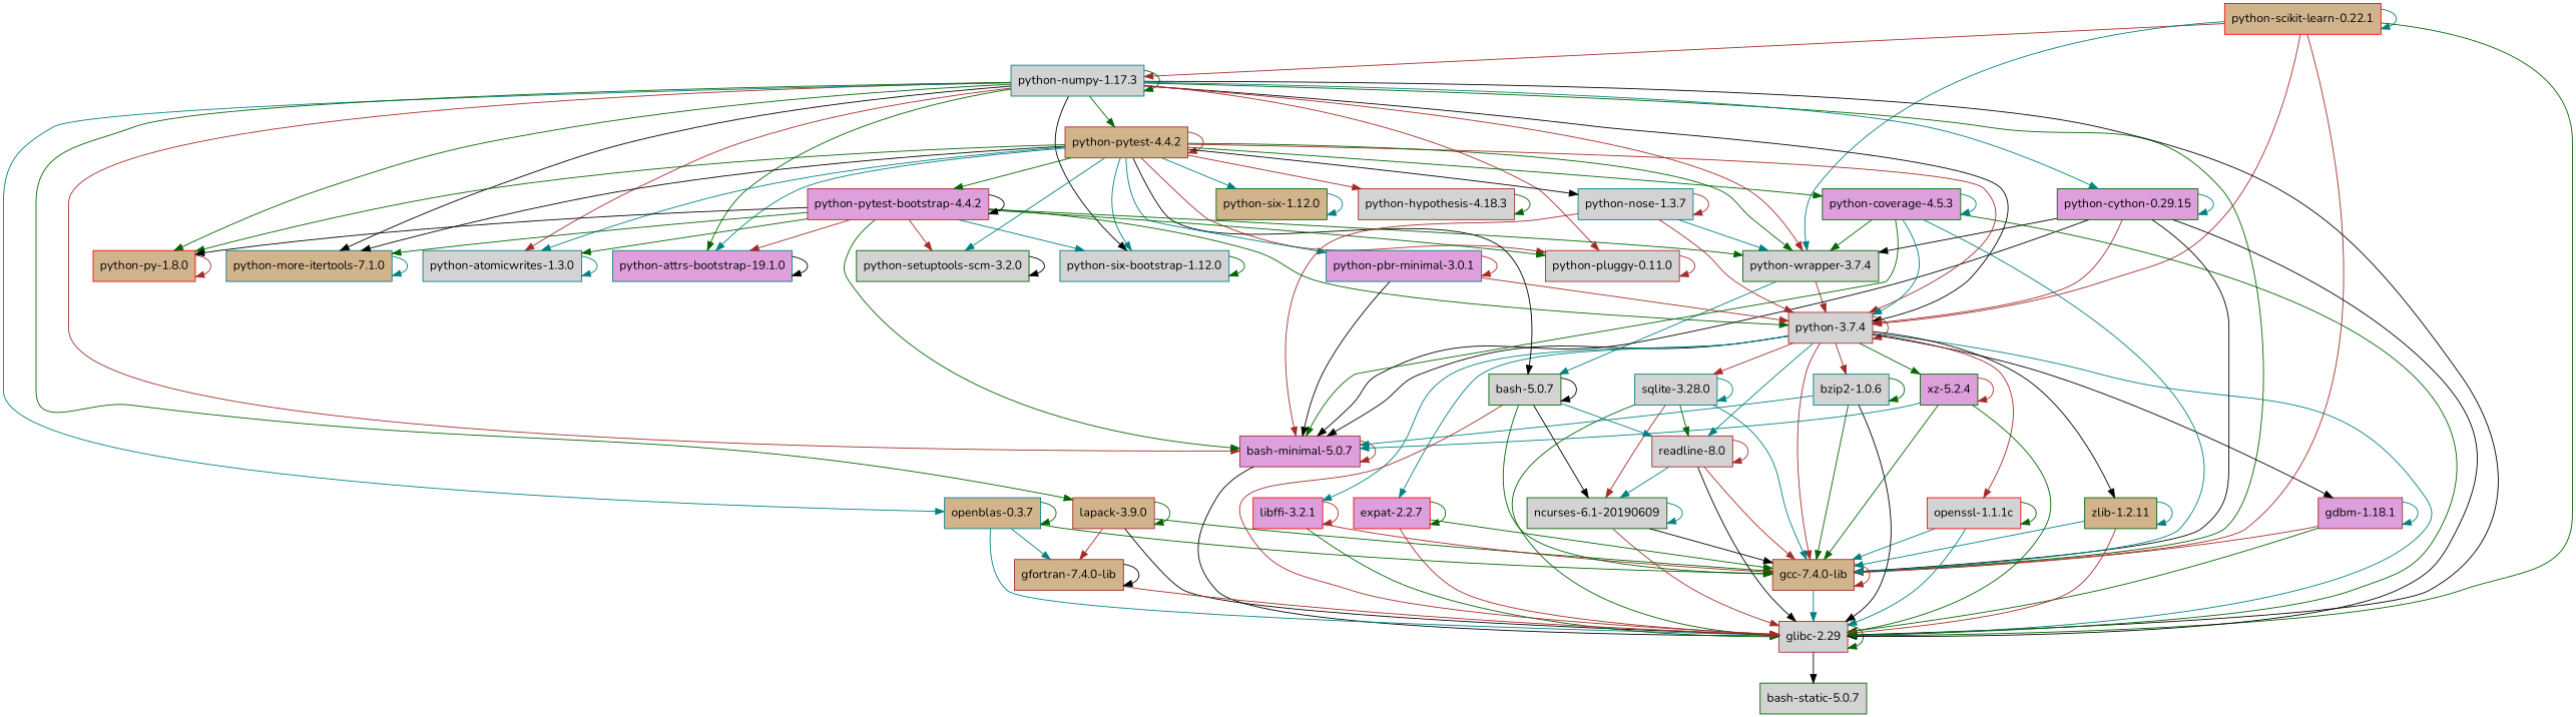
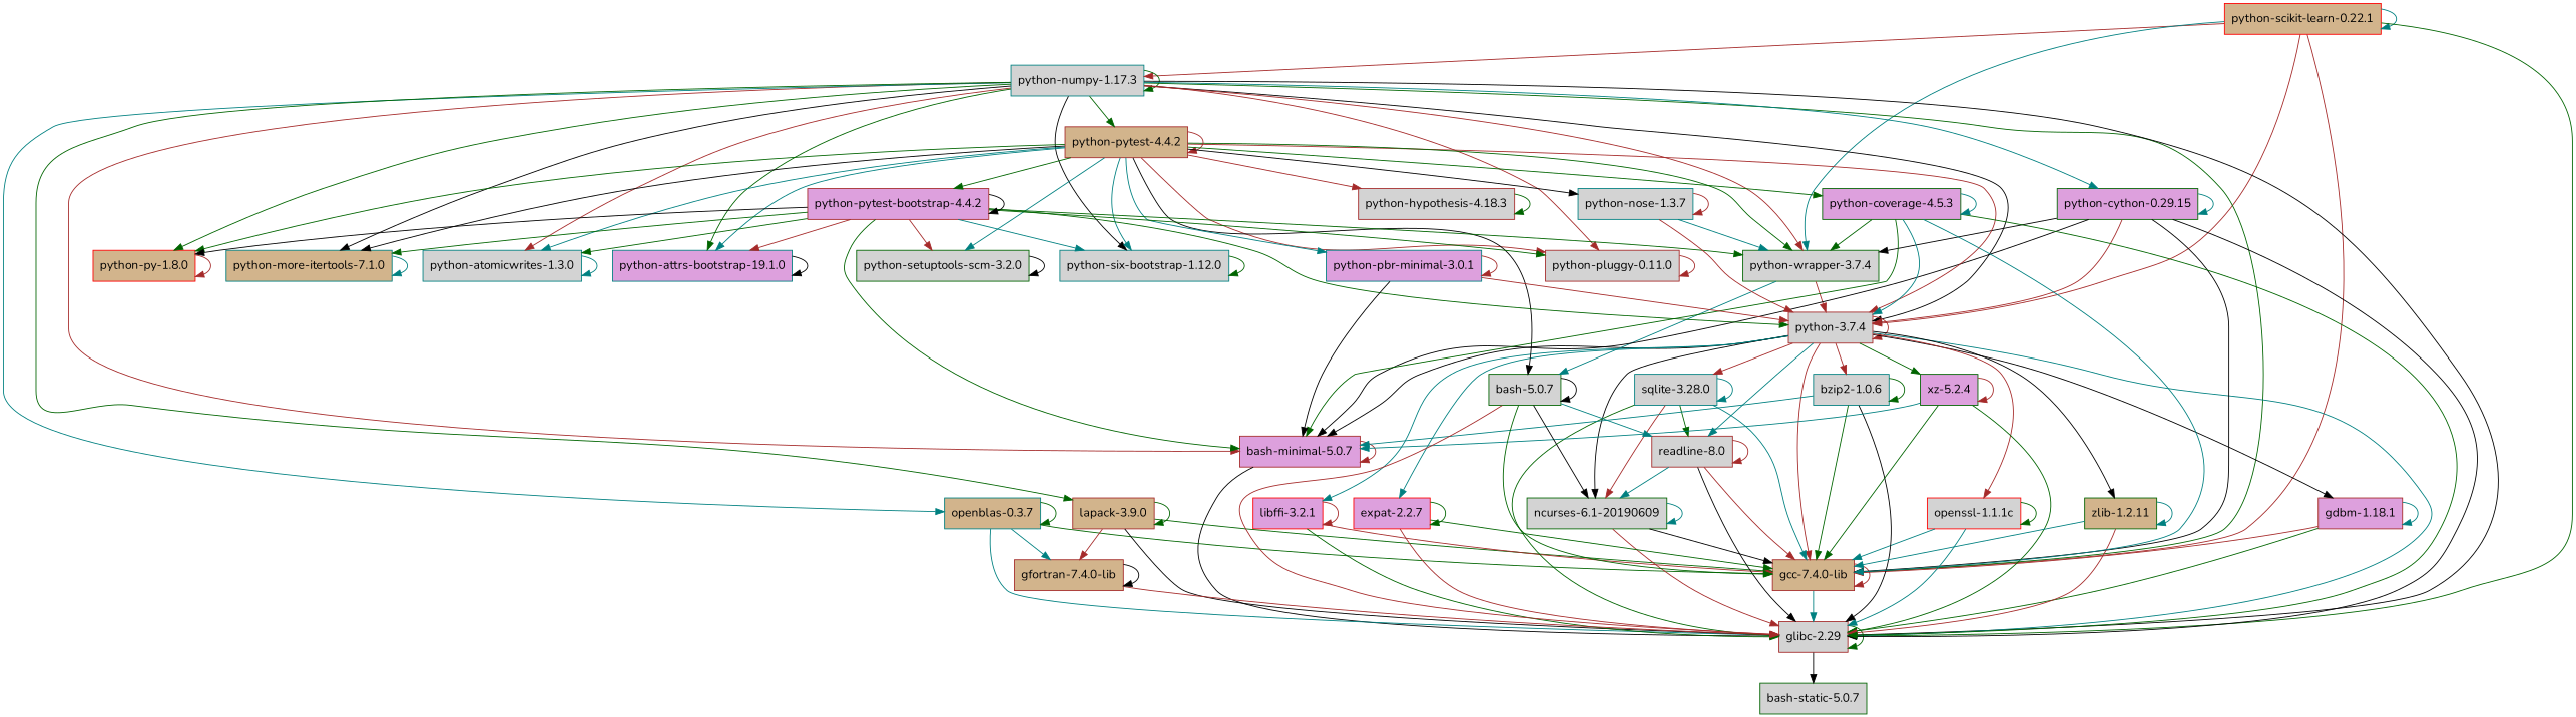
  digraph {
    fontname=Nunito
    node [color=brown fillcolor=lightgrey fontname=Nunito shape=box style=filled]
    edge [color=brown fontname=Nunito]
    n1 [color=red fillcolor=tan label="python-scikit-learn-0.22.1"]
    n2 [fillcolor=tan label="gcc-7.4.0-lib"]
    n3 [color=teal label="python-numpy-1.17.3"]
    n4 [label="python-3.7.4"]
    n5 [label="glibc-2.29"]
    n6 [color=darkgreen label="python-wrapper-3.7.4"]
    n7 [color=red fillcolor=tan label="python-py-1.8.0"]
    n8 [fillcolor=plum label="bash-minimal-5.0.7"]
    n9 [color=teal fillcolor=tan label="python-more-itertools-7.1.0"]
    n10 [color=teal label="python-atomicwrites-1.3.0"]
    n11 [color=darkgreen fillcolor=plum label="python-cython-0.29.15"]
    n12 [color=teal fillcolor=plum label="python-attrs-bootstrap-19.1.0"]
    n13 [color=teal label="python-six-bootstrap-1.12.0"]
    n14 [color=teal fillcolor=tan label="openblas-0.3.7"]
    n15 [fillcolor=tan label="lapack-3.9.0"]
    n16 [label="python-pluggy-0.11.0"]
    n17 [fillcolor=tan label="python-pytest-4.4.2"]
    n18 [fillcolor=plum label="gdbm-1.18.1"]
    n19 [color=red fillcolor=plum label="libffi-3.2.1"]
    n20 [color=darkgreen label="ncurses-6.1-20190609"]
    n21 [color=red fillcolor=plum label="expat-2.2.7"]
    n22 [color=teal label="sqlite-3.28.0"]
    n23 [color=red label="openssl-1.1.1c"]
    n24 [color=teal label="bzip2-1.0.6"]
    n25 [color=darkgreen fillcolor=plum label="xz-5.2.4"]
    n26 [color=darkgreen fillcolor=tan label="zlib-1.2.11"]
    n27 [label="readline-8.0"]
    n28 [color=darkgreen label="bash-static-5.0.7"]
    n29 [color=darkgreen label="bash-5.0.7"]
    n30 [fillcolor=tan label="gfortran-7.4.0-lib"]
    n31 [fillcolor=plum label="python-pytest-bootstrap-4.4.2"]
-   n32 [color=darkgreen fillcolor=tan label="python-six-1.12.0"]
    n33 [color=teal label="python-nose-1.3.7"]
    n34 [color=darkgreen fillcolor=plum label="python-coverage-4.5.3"]
    n35 [label="python-hypothesis-4.18.3"]
    n36 [color=darkgreen label="python-setuptools-scm-3.2.0"]
    n37 [color=teal fillcolor=plum label="python-pbr-minimal-3.0.1"]
    n1 -> n1 [color=teal]
    n1 -> n2
    n1 -> n3
    n1 -> n4
    n1 -> n5 [color=darkgreen]
    n1 -> n6 [color=teal]
    n2 -> n2
    n2 -> n5 [color=teal]
    n3 -> n2 [color=darkgreen]
    n3 -> n3 [color=darkgreen]
    n3 -> n4 [color=black]
    n3 -> n5 [color=black]
    n3 -> n6
    n3 -> n7 [color=darkgreen]
    n3 -> n8
    n3 -> n9 [color=black]
    n3 -> n10
    n3 -> n11 [color=teal]
    n3 -> n12 [color=darkgreen]
    n3 -> n13 [color=black]
    n3 -> n14 [color=teal]
    n3 -> n15 [color=darkgreen]
    n3 -> n16
    n3 -> n17 [color=darkgreen]
    n4 -> n2
    n4 -> n4
    n4 -> n5 [color=teal]
    n4 -> n8 [color=black]
    n4 -> n18 [color=black]
    n4 -> n19 [color=teal]
+   n4 -> n20 [color=black]
    n4 -> n21 [color=teal]
    n4 -> n22
    n4 -> n23
    n4 -> n24
    n4 -> n25 [color=darkgreen]
    n4 -> n26 [color=black]
    n4 -> n27 [color=teal]
    n5 -> n5 [color=darkgreen]
    n5 -> n28 [color=black]
    n6 -> n4
    n6 -> n29 [color=teal]
    n7 -> n7
    n8 -> n5 [color=black]
    n8 -> n8
    n9 -> n9 [color=teal]
    n10 -> n10 [color=teal]
    n11 -> n2 [color=black]
    n11 -> n4
    n11 -> n5 [color=black]
    n11 -> n6 [color=black]
    n11 -> n8 [color=black]
    n11 -> n11 [color=teal]
    n12 -> n12 [color=black]
    n13 -> n13 [color=darkgreen]
    n14 -> n2 [color=darkgreen]
    n14 -> n5 [color=teal]
    n14 -> n14 [color=darkgreen]
    n14 -> n30 [color=teal]
    n15 -> n2 [color=darkgreen]
    n15 -> n5 [color=black]
    n15 -> n15 [color=darkgreen]
    n15 -> n30
    n16 -> n16
    n17 -> n4
    n17 -> n6 [color=darkgreen]
    n17 -> n7 [color=darkgreen]
    n17 -> n9 [color=black]
    n17 -> n10 [color=teal]
    n17 -> n12 [color=teal]
    n17 -> n13 [color=teal]
    n17 -> n16
    n17 -> n17
    n17 -> n29 [color=black]
    n17 -> n31 [color=darkgreen]
-   n17 -> n32 [color=teal]
    n17 -> n33 [color=black]
    n17 -> n34 [color=darkgreen]
    n17 -> n35
    n17 -> n36 [color=teal]
    n17 -> n37 [color=teal]
    n18 -> n2
    n18 -> n5 [color=darkgreen]
    n18 -> n18 [color=teal]
    n19 -> n2
    n19 -> n5 [color=darkgreen]
    n19 -> n19
    n20 -> n2 [color=black]
    n20 -> n5
    n20 -> n20 [color=teal]
    n21 -> n2 [color=darkgreen]
    n21 -> n5
    n21 -> n21 [color=darkgreen]
    n22 -> n2 [color=teal]
    n22 -> n5 [color=darkgreen]
    n22 -> n20
    n22 -> n22 [color=teal]
    n22 -> n27 [color=darkgreen]
    n23 -> n2 [color=teal]
    n23 -> n5 [color=teal]
    n23 -> n23 [color=darkgreen]
    n24 -> n2 [color=darkgreen]
    n24 -> n5 [color=black]
    n24 -> n8 [color=teal]
    n24 -> n24 [color=darkgreen]
    n25 -> n2 [color=darkgreen]
    n25 -> n5 [color=darkgreen]
    n25 -> n8 [color=teal]
    n25 -> n25
    n26 -> n2 [color=teal]
    n26 -> n5
    n26 -> n26 [color=teal]
    n27 -> n2
    n27 -> n5 [color=black]
    n27 -> n20 [color=teal]
    n27 -> n27
    n29 -> n2 [color=darkgreen]
    n29 -> n5
    n29 -> n20 [color=black]
    n29 -> n27 [color=teal]
    n29 -> n29 [color=black]
    n30 -> n5
    n30 -> n30 [color=black]
    n31 -> n4 [color=darkgreen]
    n31 -> n6 [color=darkgreen]
    n31 -> n7 [color=black]
    n31 -> n8 [color=darkgreen]
    n31 -> n9 [color=darkgreen]
    n31 -> n10 [color=darkgreen]
    n31 -> n12
    n31 -> n13 [color=teal]
    n31 -> n16 [color=darkgreen]
    n31 -> n31 [color=black]
    n31 -> n36
-   n32 -> n32 [color=teal]
    n33 -> n4
    n33 -> n6 [color=teal]
-   n33 -> n8
    n33 -> n33
    n34 -> n2 [color=teal]
    n34 -> n4 [color=teal]
    n34 -> n5 [color=darkgreen]
    n34 -> n6 [color=darkgreen]
    n34 -> n8 [color=darkgreen]
    n34 -> n34 [color=teal]
    n35 -> n35 [color=darkgreen]
    n36 -> n36 [color=black]
    n37 -> n4
    n37 -> n8 [color=black]
    n37 -> n37
  }
